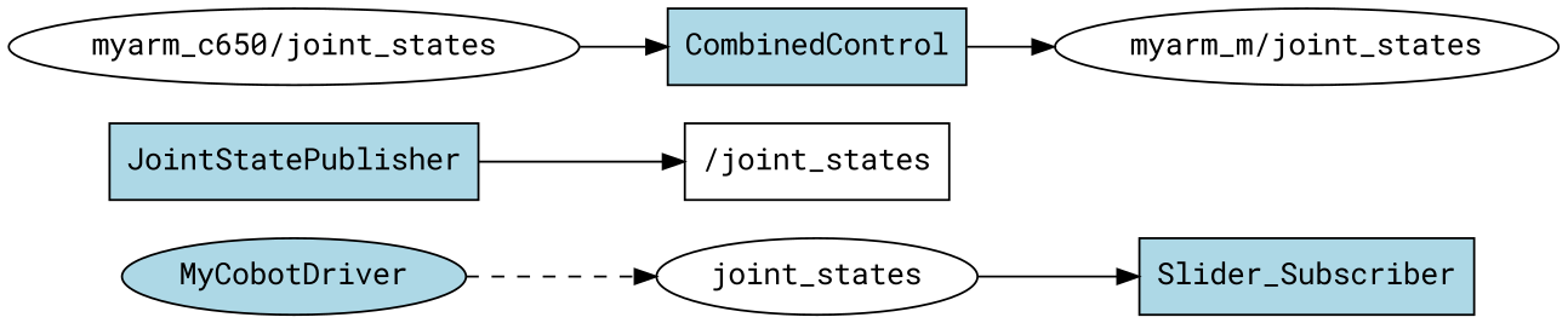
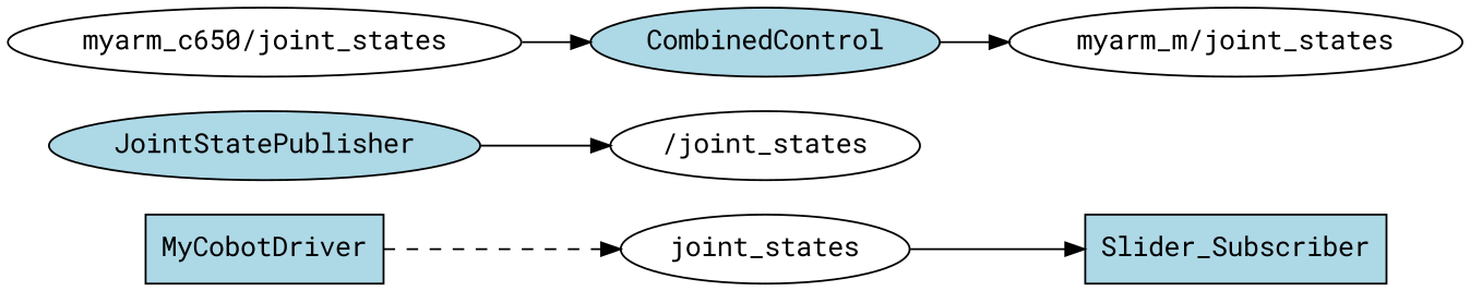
  digraph {
    fontname="Roboto Mono"
    rankdir=LR
    node [fillcolor=lightblue fontname="Roboto Mono" shape=box style=filled]
    edge [fontname="Roboto Mono" style=solid]
    Slider_Subscriber
    joint_states [fillcolor=white shape=ellipse]
-   MyCobotDriver [shape=ellipse]
-   JointStatePublisher
-   "/joint_states" [fillcolor=white]
-   CombinedControl
+   MyCobotDriver
+   JointStatePublisher [shape=ellipse]
+   "/joint_states" [fillcolor=white shape=ellipse]
+   CombinedControl [shape=ellipse]
    "myarm_m/joint_states" [fillcolor=white shape=ellipse]
    "myarm_c650/joint_states" [fillcolor=white shape=ellipse]
    joint_states -> Slider_Subscriber
    MyCobotDriver -> joint_states [style=dashed]
    JointStatePublisher -> "/joint_states"
    CombinedControl -> "myarm_m/joint_states"
    "myarm_c650/joint_states" -> CombinedControl
  }
